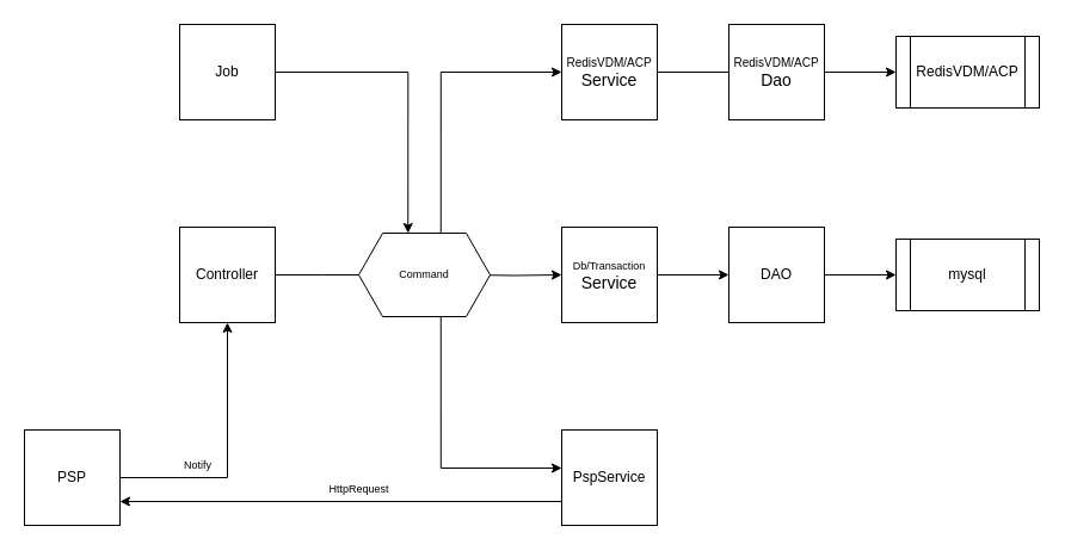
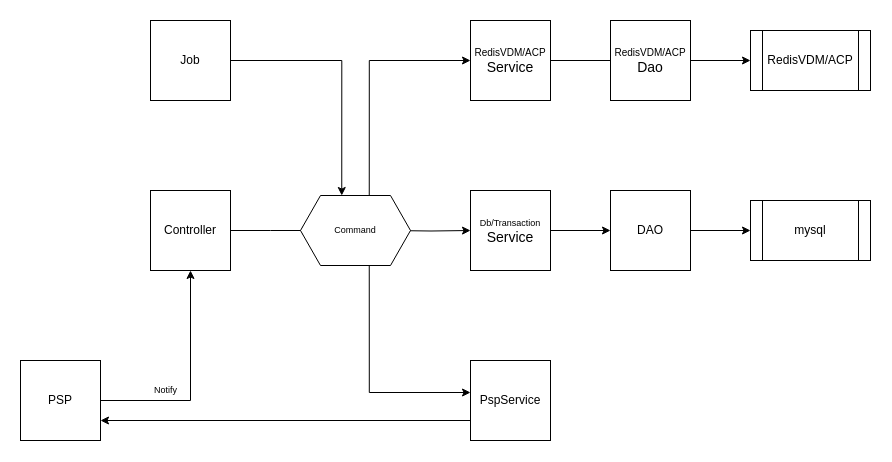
  <mxCell id="0" />
  <mxCell id="1" parent="0" />
  <mxCell id="2" value="" style="edgeStyle=orthogonalEdgeStyle;rounded=0;orthogonalLoop=1;jettySize=auto;html=1;" parent="1" source="3" edge="1"><mxGeometry relative="1" as="geometry"><mxPoint x="310" y="230" as="targetPoint" /></mxGeometry></mxCell>
  <mxCell id="3" value="Controller" style="whiteSpace=wrap;html=1;aspect=fixed;" parent="1" vertex="1"><mxGeometry x="150" y="190" width="80" height="80" as="geometry" /></mxCell>
  <mxCell id="4" value="mysql" style="shape=process;whiteSpace=wrap;html=1;backgroundOutline=1;" parent="1" vertex="1"><mxGeometry x="750" y="200" width="120" height="60" as="geometry" /></mxCell>
  <mxCell id="5" value="" style="edgeStyle=orthogonalEdgeStyle;rounded=0;orthogonalLoop=1;jettySize=auto;html=1;" parent="1" target="7" edge="1"><mxGeometry relative="1" as="geometry"><mxPoint x="390" y="230" as="sourcePoint" /></mxGeometry></mxCell>
  <mxCell id="6" value="" style="edgeStyle=orthogonalEdgeStyle;rounded=0;orthogonalLoop=1;jettySize=auto;html=1;" parent="1" source="7" target="9" edge="1"><mxGeometry relative="1" as="geometry" /></mxCell>
  <mxCell id="7" value="&lt;font&gt;&lt;span style=&quot;font-size: 9px;&quot;&gt;Db/Transaction&lt;/span&gt;&lt;br&gt;&lt;font style=&quot;font-size: 14px;&quot;&gt;Service&lt;/font&gt;&lt;/font&gt;" style="whiteSpace=wrap;html=1;aspect=fixed;" parent="1" vertex="1"><mxGeometry x="470" y="190" width="80" height="80" as="geometry" /></mxCell>
  <mxCell id="8" style="edgeStyle=orthogonalEdgeStyle;rounded=0;orthogonalLoop=1;jettySize=auto;html=1;exitX=1;exitY=0.5;exitDx=0;exitDy=0;entryX=0;entryY=0.5;entryDx=0;entryDy=0;fontSize=9;" parent="1" source="9" target="4" edge="1"><mxGeometry relative="1" as="geometry" /></mxCell>
  <mxCell id="9" value="DAO" style="whiteSpace=wrap;html=1;aspect=fixed;" parent="1" vertex="1"><mxGeometry x="610" y="190" width="80" height="80" as="geometry" /></mxCell>
  <mxCell id="10" style="edgeStyle=orthogonalEdgeStyle;rounded=0;orthogonalLoop=1;jettySize=auto;html=1;exitX=1;exitY=0.5;exitDx=0;exitDy=0;entryX=0;entryY=0.5;entryDx=0;entryDy=0;fontSize=9;" parent="1" source="11" target="23" edge="1"><mxGeometry relative="1" as="geometry" /></mxCell>
  <mxCell id="11" value="&lt;font&gt;&lt;font size=&quot;1&quot;&gt;RedisVDM/ACP&lt;/font&gt;&lt;br&gt;&lt;font style=&quot;font-size: 14px;&quot;&gt;Service&lt;/font&gt;&lt;br&gt;&lt;/font&gt;" style="whiteSpace=wrap;html=1;aspect=fixed;" parent="1" vertex="1"><mxGeometry x="470" y="20" width="80" height="80" as="geometry" /></mxCell>
  <mxCell id="12" style="edgeStyle=orthogonalEdgeStyle;rounded=0;orthogonalLoop=1;jettySize=auto;html=1;exitX=0;exitY=0.75;exitDx=0;exitDy=0;entryX=1;entryY=0.75;entryDx=0;entryDy=0;fontSize=9;" parent="1" source="13" target="17" edge="1"><mxGeometry relative="1" as="geometry" /></mxCell>
  <mxCell id="13" value="PspService" style="whiteSpace=wrap;html=1;aspect=fixed;" parent="1" vertex="1"><mxGeometry x="470" y="360" width="80" height="80" as="geometry" /></mxCell>
  <mxCell id="14" style="edgeStyle=orthogonalEdgeStyle;rounded=0;orthogonalLoop=1;jettySize=auto;html=1;exitX=1;exitY=0.5;exitDx=0;exitDy=0;entryX=0.375;entryY=0;entryDx=0;entryDy=0;fontSize=9;" parent="1" source="15" target="22" edge="1"><mxGeometry relative="1" as="geometry" /></mxCell>
  <mxCell id="15" value="Job" style="whiteSpace=wrap;html=1;aspect=fixed;" parent="1" vertex="1"><mxGeometry x="150" y="20" width="80" height="80" as="geometry" /></mxCell>
  <mxCell id="16" style="edgeStyle=orthogonalEdgeStyle;rounded=0;orthogonalLoop=1;jettySize=auto;html=1;exitX=1;exitY=0.5;exitDx=0;exitDy=0;entryX=0.5;entryY=1;entryDx=0;entryDy=0;fontSize=9;" parent="1" source="17" target="3" edge="1"><mxGeometry relative="1" as="geometry" /></mxCell>
  <mxCell id="17" value="PSP" style="whiteSpace=wrap;html=1;aspect=fixed;" parent="1" vertex="1"><mxGeometry x="20" y="360" width="80" height="80" as="geometry" /></mxCell>
  <mxCell id="18" value="Notify" style="text;html=1;align=center;verticalAlign=middle;resizable=0;points=[];autosize=1;strokeColor=none;fillColor=none;fontSize=9;" parent="1" vertex="1"><mxGeometry x="140" y="380" width="50" height="20" as="geometry" /></mxCell>
- <mxCell id="19" value="HttpRequest" style="text;html=1;align=center;verticalAlign=middle;resizable=0;points=[];autosize=1;strokeColor=none;fillColor=none;fontSize=9;" parent="1" vertex="1"><mxGeometry x="265" y="400" width="70" height="20" as="geometry" /></mxCell>
  <mxCell id="20" style="edgeStyle=orthogonalEdgeStyle;rounded=0;orthogonalLoop=1;jettySize=auto;html=1;exitX=0.625;exitY=1;exitDx=0;exitDy=0;entryX=0;entryY=0.4;entryDx=0;entryDy=0;entryPerimeter=0;fontSize=9;" parent="1" source="22" target="13" edge="1"><mxGeometry relative="1" as="geometry" /></mxCell>
  <mxCell id="21" style="edgeStyle=orthogonalEdgeStyle;rounded=0;orthogonalLoop=1;jettySize=auto;html=1;exitX=0.625;exitY=0;exitDx=0;exitDy=0;entryX=0;entryY=0.5;entryDx=0;entryDy=0;fontSize=9;" parent="1" source="22" target="11" edge="1"><mxGeometry relative="1" as="geometry" /></mxCell>
  <mxCell id="22" value="Command" style="shape=hexagon;perimeter=hexagonPerimeter2;whiteSpace=wrap;html=1;fixedSize=1;fontSize=9;" parent="1" vertex="1"><mxGeometry x="300" y="195" width="110" height="70" as="geometry" /></mxCell>
  <mxCell id="23" value="RedisVDM/ACP" style="shape=process;whiteSpace=wrap;html=1;backgroundOutline=1;" parent="1" vertex="1"><mxGeometry x="750" y="30" width="120" height="60" as="geometry" /></mxCell>
  <mxCell id="24" value="&lt;font&gt;&lt;font size=&quot;1&quot;&gt;RedisVDM/ACP&lt;/font&gt;&lt;br&gt;&lt;font style=&quot;font-size: 14px;&quot;&gt;Dao&lt;/font&gt;&lt;br&gt;&lt;/font&gt;" style="whiteSpace=wrap;html=1;aspect=fixed;" parent="1" vertex="1"><mxGeometry x="610" y="20" width="80" height="80" as="geometry" /></mxCell>
